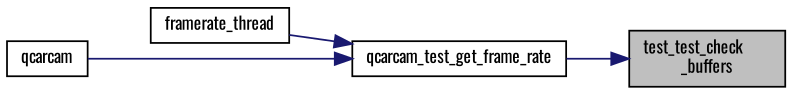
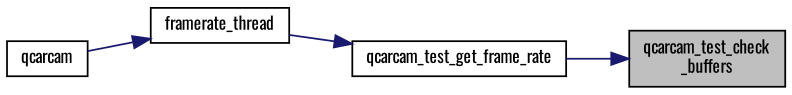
  digraph {
    fontname=Oswald
    rankdir=RL
    node [color=black fillcolor=white fontname=Oswald fontsize=10 shape=record style=filled]
    edge [color=midnightblue dir=back fontname=Oswald fontsize=10 labelfontname=Helvetica labelfontsize=10 style=solid]
-   n1 [fillcolor=grey75 fontcolor=black height=0.2 label="test_test_check\l_buffers" width=0.4]
+   n1 [fillcolor=grey75 fontcolor=black height=0.2 label="qcarcam_test_check\l_buffers" width=0.4]
    n2 [height=0.2 label=qcarcam_test_get_frame_rate width=0.4]
    n3 [height=0.2 label=framerate_thread width=0.4]
    n4 [height=0.2 label=qcarcam width=0.4]
    n1 -> n2
    n2 -> n3
-   n2 -> n4
+   n3 -> n4
  }
